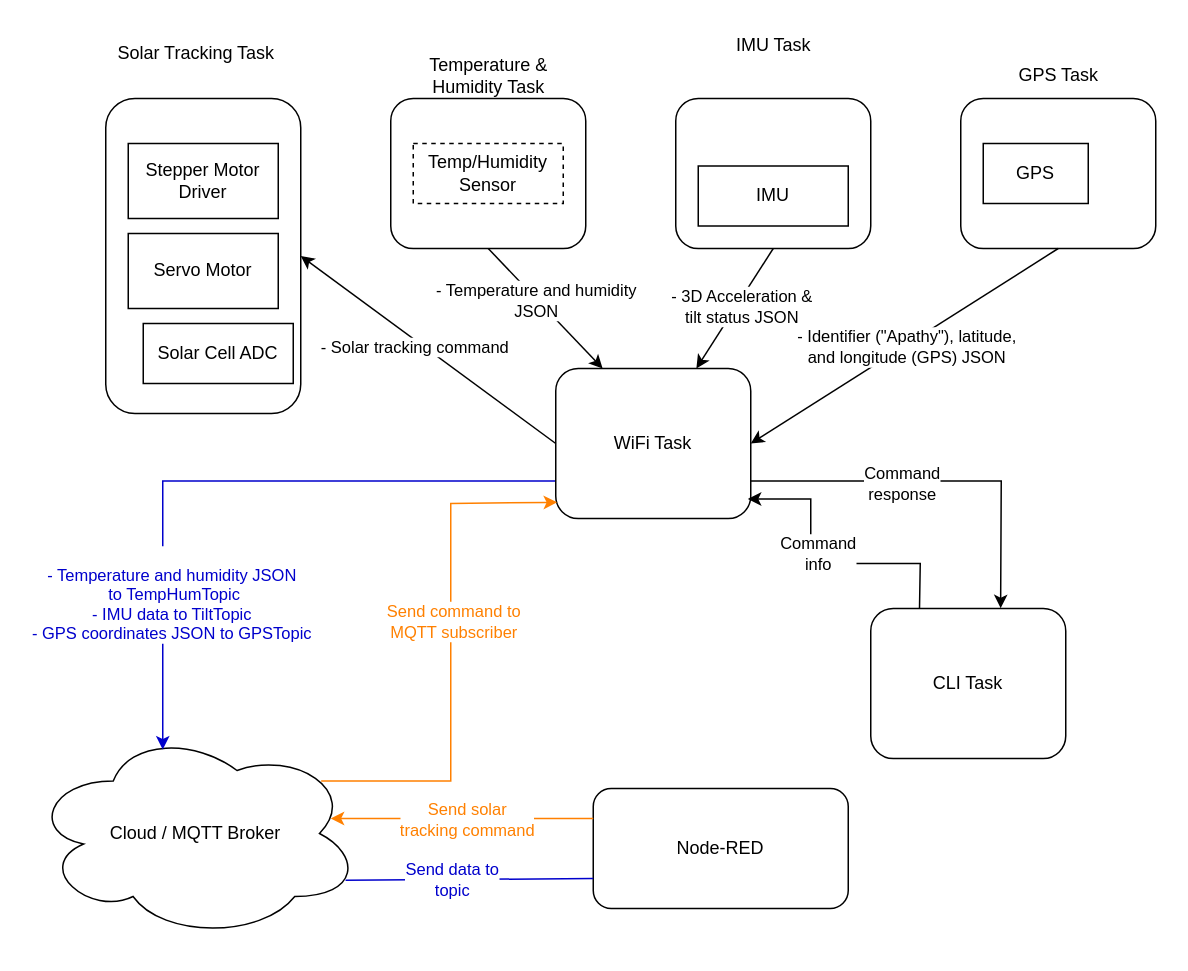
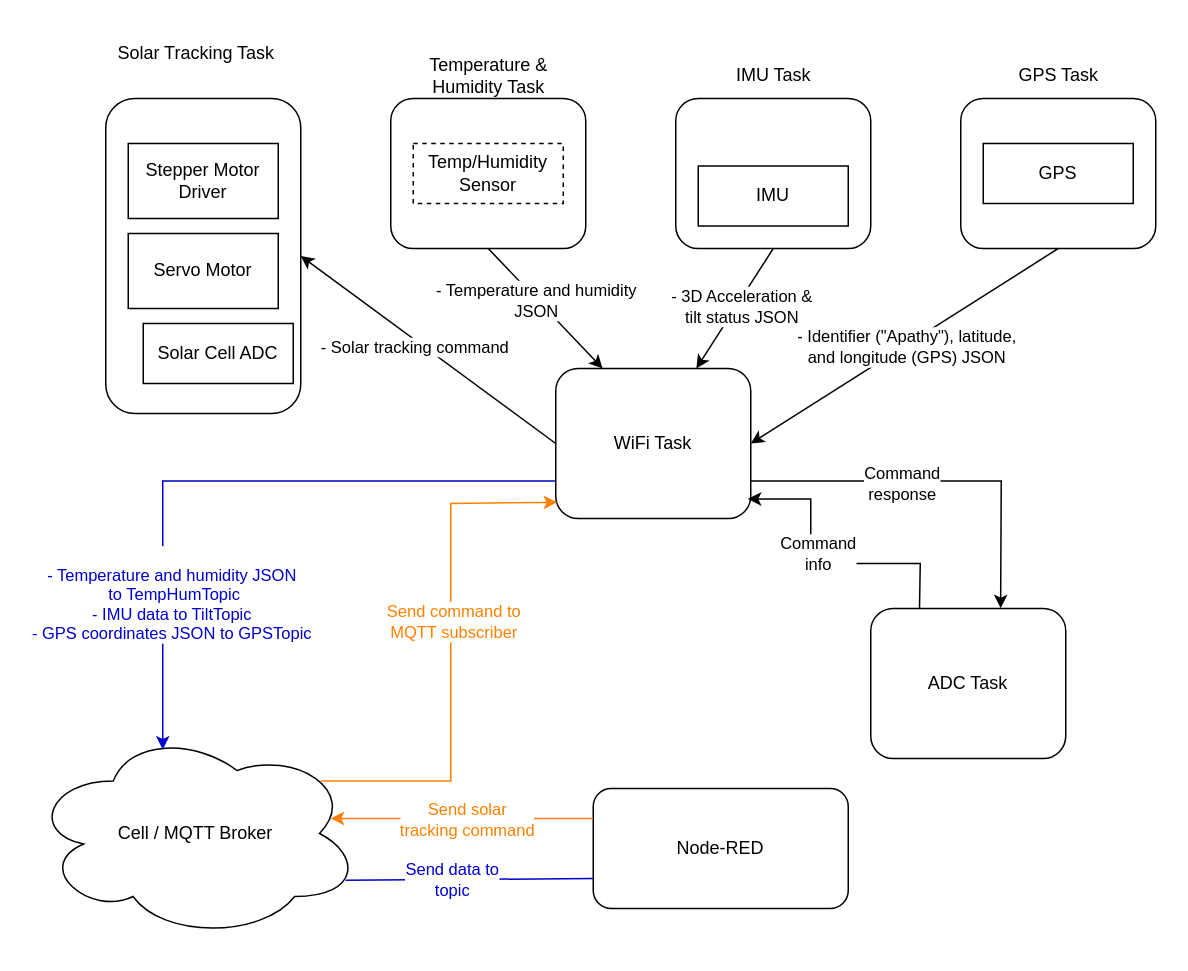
  <mxCell id="0" />
  <mxCell id="1" parent="0" />
  <mxCell id="2" value="" style="rounded=1;whiteSpace=wrap;html=1;fillColor=none;" parent="1" vertex="1"><mxGeometry x="70" y="65" width="130" height="210" as="geometry" /></mxCell>
  <mxCell id="3" value="Solar Tracking Task" style="text;html=1;align=center;verticalAlign=middle;resizable=0;points=[];autosize=1;strokeColor=none;fillColor=none;" parent="1" vertex="1"><mxGeometry x="65" y="20" width="130" height="30" as="geometry" /></mxCell>
  <mxCell id="4" value="Stepper Motor Driver" style="rounded=0;whiteSpace=wrap;html=1;" parent="1" vertex="1"><mxGeometry x="85" y="95" width="100" height="50" as="geometry" /></mxCell>
  <mxCell id="5" value="Servo Motor" style="rounded=0;whiteSpace=wrap;html=1;" parent="1" vertex="1"><mxGeometry x="85" y="155" width="100" height="50" as="geometry" /></mxCell>
  <mxCell id="6" value="Solar Cell ADC" style="rounded=0;whiteSpace=wrap;html=1;" parent="1" vertex="1"><mxGeometry x="95" y="215" width="100" height="40" as="geometry" /></mxCell>
  <mxCell id="7" value="" style="rounded=1;whiteSpace=wrap;html=1;fillColor=none;" parent="1" vertex="1"><mxGeometry x="260" y="65" width="130" height="100" as="geometry" /></mxCell>
  <mxCell id="8" value="Temperature &amp;amp;&lt;div&gt;Humidity&amp;nbsp;&lt;span style=&quot;background-color: transparent; color: light-dark(rgb(0, 0, 0), rgb(255, 255, 255));&quot;&gt;Task&lt;/span&gt;&lt;/div&gt;" style="text;html=1;align=center;verticalAlign=middle;resizable=0;points=[];autosize=1;strokeColor=none;fillColor=none;" parent="1" vertex="1"><mxGeometry x="275" y="30" width="100" height="40" as="geometry" /></mxCell>
  <mxCell id="9" value="Temp/Humidity Sensor" style="rounded=0;whiteSpace=wrap;html=1;dashed=1;" parent="1" vertex="1"><mxGeometry x="275" y="95" width="100" height="40" as="geometry" /></mxCell>
  <mxCell id="10" value="" style="rounded=1;whiteSpace=wrap;html=1;fillColor=none;" parent="1" vertex="1"><mxGeometry x="450" y="65" width="130" height="100" as="geometry" /></mxCell>
- <mxCell id="11" value="IMU Task" style="text;html=1;align=center;verticalAlign=middle;resizable=0;points=[];autosize=1;strokeColor=none;fillColor=none;" parent="1" vertex="1"><mxGeometry x="480" y="15" width="70" height="30" as="geometry" /></mxCell>
+ <mxCell id="11" value="IMU Task" style="text;html=1;align=center;verticalAlign=middle;resizable=0;points=[];autosize=1;strokeColor=none;fillColor=none;" parent="1" vertex="1"><mxGeometry x="480" y="35" width="70" height="30" as="geometry" /></mxCell>
  <mxCell id="12" value="IMU" style="rounded=0;whiteSpace=wrap;html=1;" parent="1" vertex="1"><mxGeometry x="465" y="110" width="100" height="40" as="geometry" /></mxCell>
  <mxCell id="13" value="" style="rounded=1;whiteSpace=wrap;html=1;fillColor=none;" parent="1" vertex="1"><mxGeometry x="640" y="65" width="130" height="100" as="geometry" /></mxCell>
  <mxCell id="14" value="GPS Task" style="text;html=1;align=center;verticalAlign=middle;resizable=0;points=[];autosize=1;strokeColor=none;fillColor=none;" parent="1" vertex="1"><mxGeometry x="665" y="35" width="80" height="30" as="geometry" /></mxCell>
- <mxCell id="15" value="GPS" style="rounded=0;whiteSpace=wrap;html=1;" parent="1" vertex="1"><mxGeometry x="655" y="95" width="70" height="40" as="geometry" /></mxCell>
- <mxCell id="16" value="CLI Task" style="rounded=1;whiteSpace=wrap;html=1;fillColor=none;" parent="1" vertex="1"><mxGeometry x="580" y="405" width="130" height="100" as="geometry" /></mxCell>
+ <mxCell id="15" value="GPS" style="rounded=0;whiteSpace=wrap;html=1;" parent="1" vertex="1"><mxGeometry x="655" y="95" width="100" height="40" as="geometry" /></mxCell>
+ <mxCell id="16" value="ADC Task" style="rounded=1;whiteSpace=wrap;html=1;fillColor=none;" parent="1" vertex="1"><mxGeometry x="580" y="405" width="130" height="100" as="geometry" /></mxCell>
  <mxCell id="17" value="" style="endArrow=classic;html=1;rounded=0;exitX=0.5;exitY=1;exitDx=0;exitDy=0;entryX=0.25;entryY=0;entryDx=0;entryDy=0;" parent="1" source="7" edge="1"><mxGeometry width="50" height="50" relative="1" as="geometry"><mxPoint x="380" y="305" as="sourcePoint" /><mxPoint x="401.25" y="245" as="targetPoint" /></mxGeometry></mxCell>
  <mxCell id="18" value="- Temperature and humidity&lt;div&gt;JSON&lt;/div&gt;" style="edgeLabel;html=1;align=center;verticalAlign=middle;resizable=0;points=[];" parent="17" vertex="1" connectable="0"><mxGeometry x="-0.142" y="-1" relative="1" as="geometry"><mxPoint as="offset" /></mxGeometry></mxCell>
  <mxCell id="19" value="" style="endArrow=classic;html=1;rounded=0;entryX=0.75;entryY=0;entryDx=0;entryDy=0;exitX=0.5;exitY=1;exitDx=0;exitDy=0;" parent="1" source="10" edge="1"><mxGeometry width="50" height="50" relative="1" as="geometry"><mxPoint x="380" y="305" as="sourcePoint" /><mxPoint x="463.75" y="245" as="targetPoint" /></mxGeometry></mxCell>
  <mxCell id="20" value="- 3D Acceleration &amp;amp;&lt;div&gt;tilt status JSON&lt;/div&gt;" style="edgeLabel;html=1;align=center;verticalAlign=middle;resizable=0;points=[];" parent="19" vertex="1" connectable="0"><mxGeometry x="-0.059" y="3" relative="1" as="geometry"><mxPoint y="-1" as="offset" /></mxGeometry></mxCell>
  <mxCell id="21" value="" style="endArrow=classic;html=1;rounded=0;exitX=0.5;exitY=1;exitDx=0;exitDy=0;entryX=1;entryY=0.5;entryDx=0;entryDy=0;" parent="1" source="13" target="33" edge="1"><mxGeometry width="50" height="50" relative="1" as="geometry"><mxPoint x="380" y="305" as="sourcePoint" /><mxPoint x="495" y="307.5" as="targetPoint" /></mxGeometry></mxCell>
  <mxCell id="22" value="- Identifier (&quot;Apathy&quot;), latitude,&lt;div&gt;and longitude (GPS) JSON&lt;/div&gt;" style="edgeLabel;html=1;align=center;verticalAlign=middle;resizable=0;points=[];" parent="21" vertex="1" connectable="0"><mxGeometry x="-0.003" y="1" relative="1" as="geometry"><mxPoint as="offset" /></mxGeometry></mxCell>
  <mxCell id="23" value="" style="endArrow=classic;html=1;rounded=0;entryX=1;entryY=0.5;entryDx=0;entryDy=0;exitX=0;exitY=0.5;exitDx=0;exitDy=0;" parent="1" source="33" target="2" edge="1"><mxGeometry width="50" height="50" relative="1" as="geometry"><mxPoint x="320" y="325" as="sourcePoint" /><mxPoint x="370" y="307.5" as="targetPoint" /></mxGeometry></mxCell>
  <mxCell id="24" value="- Solar tracking command" style="edgeLabel;html=1;align=center;verticalAlign=middle;resizable=0;points=[];" parent="23" vertex="1" connectable="0"><mxGeometry x="0.077" y="4" relative="1" as="geometry"><mxPoint as="offset" /></mxGeometry></mxCell>
  <mxCell id="25" value="" style="endArrow=classic;html=1;rounded=0;entryX=0.985;entryY=0.87;entryDx=0;entryDy=0;entryPerimeter=0;exitX=0.25;exitY=0;exitDx=0;exitDy=0;" parent="1" source="16" target="33" edge="1"><mxGeometry width="50" height="50" relative="1" as="geometry"><mxPoint x="390" y="385" as="sourcePoint" /><mxPoint x="444.625" y="369.625" as="targetPoint" /><Array as="points"><mxPoint x="613" y="375" /><mxPoint x="540" y="375" /><mxPoint x="540" y="332" /></Array></mxGeometry></mxCell>
  <mxCell id="26" value="Command&lt;div&gt;info&lt;/div&gt;" style="edgeLabel;html=1;align=center;verticalAlign=middle;resizable=0;points=[];" parent="25" vertex="1" connectable="0"><mxGeometry x="0.295" relative="1" as="geometry"><mxPoint x="4" y="12" as="offset" /></mxGeometry></mxCell>
  <mxCell id="27" value="" style="endArrow=classic;html=1;rounded=0;entryX=0.666;entryY=-0.002;entryDx=0;entryDy=0;exitX=1;exitY=0.75;exitDx=0;exitDy=0;entryPerimeter=0;" parent="1" source="33" target="16" edge="1"><mxGeometry width="50" height="50" relative="1" as="geometry"><mxPoint x="495" y="370" as="sourcePoint" /><mxPoint x="440" y="335" as="targetPoint" /><Array as="points"><mxPoint x="667" y="320" /></Array></mxGeometry></mxCell>
  <mxCell id="28" value="Command&lt;div&gt;response&lt;/div&gt;" style="edgeLabel;html=1;align=center;verticalAlign=middle;resizable=0;points=[];" parent="27" vertex="1" connectable="0"><mxGeometry x="-0.319" y="-1" relative="1" as="geometry"><mxPoint x="14" as="offset" /></mxGeometry></mxCell>
- <mxCell id="29" value="Cloud / MQTT Broker" style="ellipse;shape=cloud;whiteSpace=wrap;html=1;" parent="1" vertex="1"><mxGeometry x="20" y="485" width="220" height="140" as="geometry" /></mxCell>
+ <mxCell id="29" value="Cell / MQTT Broker" style="ellipse;shape=cloud;whiteSpace=wrap;html=1;" parent="1" vertex="1"><mxGeometry x="20" y="485" width="220" height="140" as="geometry" /></mxCell>
  <mxCell id="30" value="Node-RED" style="rounded=1;whiteSpace=wrap;html=1;fillColor=none;" parent="1" vertex="1"><mxGeometry x="395" y="525" width="170" height="80" as="geometry" /></mxCell>
  <mxCell id="31" value="" style="endArrow=classic;html=1;rounded=0;exitX=0;exitY=0.75;exitDx=0;exitDy=0;fillColor=#FF0000;strokeColor=#0000CC;entryX=0.4;entryY=0.1;entryDx=0;entryDy=0;entryPerimeter=0;" parent="1" source="33" target="29" edge="1"><mxGeometry width="50" height="50" relative="1" as="geometry"><mxPoint x="245" y="325" as="sourcePoint" /><mxPoint x="109.783" y="475.075" as="targetPoint" /><Array as="points"><mxPoint x="108" y="320" /></Array></mxGeometry></mxCell>
  <mxCell id="32" value="&lt;div&gt;&lt;br&gt;&lt;/div&gt;&lt;div&gt;&lt;font style=&quot;color: rgb(0, 0, 204);&quot;&gt;- Temperature and humidity JSON&lt;/font&gt;&lt;/div&gt;&lt;div&gt;&lt;font style=&quot;color: rgb(0, 0, 204);&quot;&gt;&amp;nbsp;to TempHumTopic&lt;/font&gt;&lt;/div&gt;&lt;div&gt;&lt;font style=&quot;color: rgb(0, 0, 204);&quot;&gt;- IMU data to TiltTopic&lt;/font&gt;&lt;/div&gt;&lt;div&gt;&lt;font style=&quot;color: rgb(0, 0, 204);&quot;&gt;- GPS coordinates JSON to GPSTopic&lt;/font&gt;&lt;/div&gt;" style="edgeLabel;html=1;align=center;verticalAlign=middle;resizable=0;points=[];" parent="31" vertex="1" connectable="0"><mxGeometry x="0.086" y="-1" relative="1" as="geometry"><mxPoint x="-18" y="76" as="offset" /></mxGeometry></mxCell>
  <mxCell id="33" value="WiFi Task" style="rounded=1;whiteSpace=wrap;html=1;fillColor=none;" parent="1" vertex="1"><mxGeometry x="370" y="245" width="130" height="100" as="geometry" /></mxCell>
  <mxCell id="34" value="" style="endArrow=classic;html=1;rounded=0;exitX=0;exitY=0.25;exitDx=0;exitDy=0;strokeColor=#FF8000;" parent="1" source="30" edge="1"><mxGeometry width="50" height="50" relative="1" as="geometry"><mxPoint x="222" y="572" as="sourcePoint" /><mxPoint x="220" y="545" as="targetPoint" /></mxGeometry></mxCell>
  <mxCell id="35" value="&lt;font style=&quot;color: rgb(255, 128, 0);&quot;&gt;Send solar&lt;/font&gt;&lt;div&gt;&lt;font style=&quot;color: rgb(255, 128, 0);&quot;&gt;tracking command&lt;/font&gt;&lt;/div&gt;" style="edgeLabel;html=1;align=center;verticalAlign=middle;resizable=0;points=[];" parent="34" vertex="1" connectable="0"><mxGeometry x="0.12" relative="1" as="geometry"><mxPoint x="13" as="offset" /></mxGeometry></mxCell>
  <mxCell id="36" value="" style="endArrow=none;html=1;rounded=0;exitX=0.954;exitY=0.723;exitDx=0;exitDy=0;exitPerimeter=0;entryX=0;entryY=0.75;entryDx=0;entryDy=0;strokeColor=#0000CC;" parent="1" source="29" target="30" edge="1"><mxGeometry width="50" height="50" relative="1" as="geometry"><mxPoint x="380" y="435" as="sourcePoint" /><mxPoint x="430" y="385" as="targetPoint" /></mxGeometry></mxCell>
  <mxCell id="37" value="&lt;font style=&quot;color: rgb(0, 0, 204);&quot;&gt;Send data to&lt;/font&gt;&lt;div&gt;&lt;font style=&quot;color: rgb(0, 0, 204);&quot;&gt;topic&lt;/font&gt;&lt;/div&gt;" style="edgeLabel;html=1;align=center;verticalAlign=middle;resizable=0;points=[];" parent="36" vertex="1" connectable="0"><mxGeometry x="-0.145" relative="1" as="geometry"><mxPoint as="offset" /></mxGeometry></mxCell>
  <mxCell id="38" value="" style="endArrow=classic;html=1;rounded=0;exitX=0.88;exitY=0.25;exitDx=0;exitDy=0;exitPerimeter=0;entryX=0.007;entryY=0.892;entryDx=0;entryDy=0;strokeColor=#FF8000;entryPerimeter=0;" parent="1" source="29" target="33" edge="1"><mxGeometry width="50" height="50" relative="1" as="geometry"><mxPoint x="350" y="445" as="sourcePoint" /><mxPoint x="400" y="395" as="targetPoint" /><Array as="points"><mxPoint x="300" y="520" /><mxPoint x="300" y="335" /></Array></mxGeometry></mxCell>
  <mxCell id="39" value="&lt;font style=&quot;color: rgb(255, 128, 0);&quot;&gt;Send command to&lt;/font&gt;&lt;div&gt;&lt;font style=&quot;color: rgb(255, 128, 0);&quot;&gt;MQTT subscriber&lt;/font&gt;&lt;/div&gt;" style="edgeLabel;html=1;align=center;verticalAlign=middle;resizable=0;points=[];" parent="38" vertex="1" connectable="0"><mxGeometry x="0.125" y="-1" relative="1" as="geometry"><mxPoint as="offset" /></mxGeometry></mxCell>
